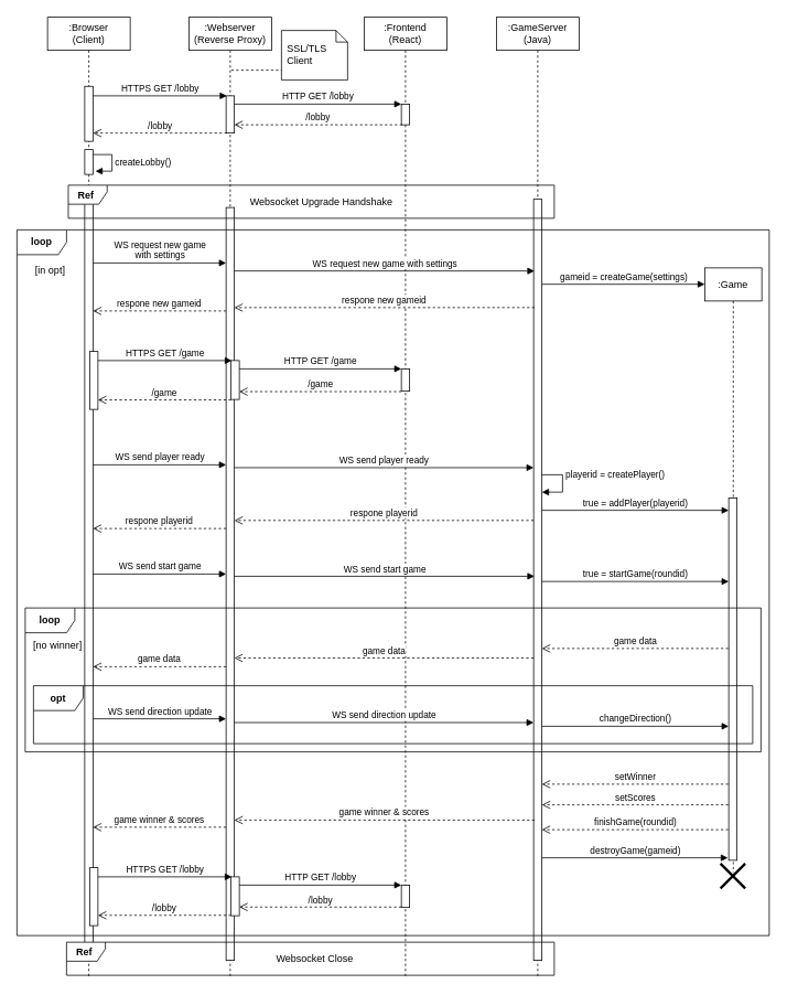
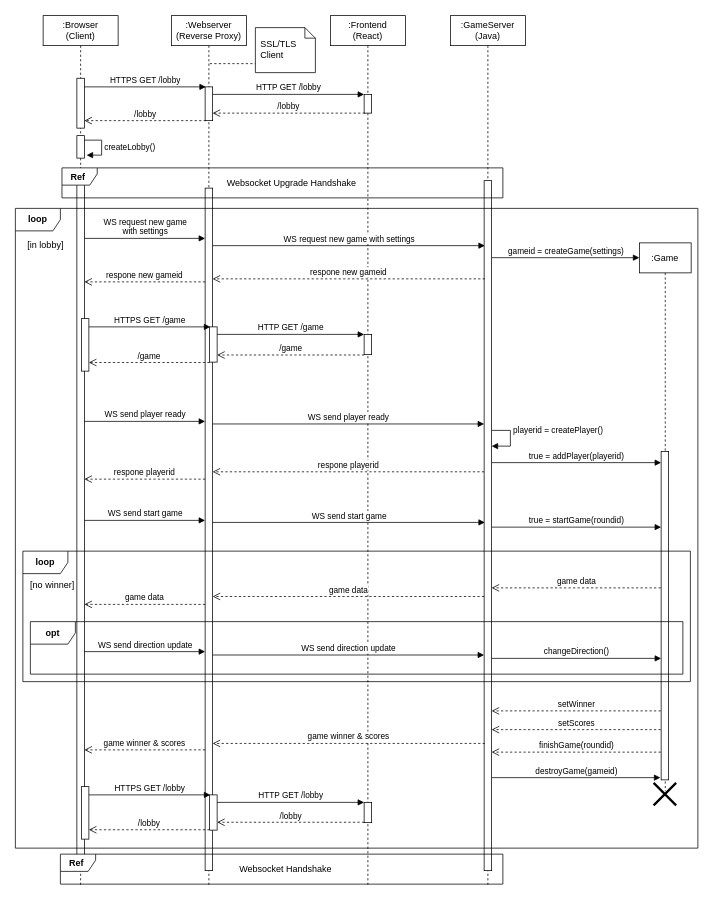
  <mxCell id="0" />
  <mxCell id="1" parent="0" />
  <mxCell id="2" value=":Webserver (Reverse Proxy)" style="shape=umlLifeline;perimeter=lifelinePerimeter;whiteSpace=wrap;html=1;container=1;collapsible=0;recursiveResize=0;outlineConnect=0;" parent="1" vertex="1"><mxGeometry x="228" width="100" height="1160" as="geometry" y="20" /></mxCell>
  <mxCell id="3" value="" style="html=1;points=[];perimeter=orthogonalPerimeter;" vertex="1" parent="2"><mxGeometry x="45" y="95" width="10" height="45" as="geometry" /></mxCell>
  <mxCell id="4" value="" style="html=1;points=[];perimeter=orthogonalPerimeter;" vertex="1" parent="1"><mxGeometry x="273" y="250" width="10" height="910" as="geometry" /></mxCell>
  <mxCell id="5" value=":Browser&lt;br&gt;(Client)" style="shape=umlLifeline;perimeter=lifelinePerimeter;whiteSpace=wrap;html=1;container=1;collapsible=0;recursiveResize=0;outlineConnect=0;" parent="1" vertex="1"><mxGeometry x="57" width="100" height="1160" as="geometry" y="20" /></mxCell>
  <mxCell id="6" value="" style="html=1;points=[];perimeter=orthogonalPerimeter;" vertex="1" parent="5"><mxGeometry x="45" y="204" width="10" height="936" as="geometry" /></mxCell>
  <mxCell id="7" value="" style="html=1;points=[];perimeter=orthogonalPerimeter;" vertex="1" parent="5"><mxGeometry x="45" y="83.5" width="10" height="66.5" as="geometry" /></mxCell>
  <mxCell id="8" value="" style="html=1;points=[];perimeter=orthogonalPerimeter;" vertex="1" parent="5"><mxGeometry x="45" y="160" width="10" height="30" as="geometry" /></mxCell>
  <mxCell id="9" value=":GameServer (Java)" style="shape=umlLifeline;perimeter=lifelinePerimeter;whiteSpace=wrap;html=1;container=1;collapsible=0;recursiveResize=0;outlineConnect=0;" parent="1" vertex="1"><mxGeometry x="600" width="100" height="1160" as="geometry" y="20" /></mxCell>
  <mxCell id="10" value="" style="html=1;points=[];perimeter=orthogonalPerimeter;" vertex="1" parent="9"><mxGeometry x="45" y="220" width="10" height="920" as="geometry" /></mxCell>
  <mxCell id="11" value="&lt;b&gt;loop&lt;/b&gt;" style="shape=umlFrame;whiteSpace=wrap;html=1;" vertex="1" parent="1"><mxGeometry x="20" y="277" width="910" height="853" as="geometry" /></mxCell>
  <mxCell id="12" value=":Frontend&lt;br&gt;(React)" style="shape=umlLifeline;perimeter=lifelinePerimeter;whiteSpace=wrap;html=1;container=1;collapsible=0;recursiveResize=0;outlineConnect=0;" parent="1" vertex="1"><mxGeometry x="440" width="100" height="1160" as="geometry" y="20" /></mxCell>
  <mxCell id="13" value="" style="html=1;points=[];perimeter=orthogonalPerimeter;" vertex="1" parent="12"><mxGeometry x="45" y="105" width="10" height="25" as="geometry" /></mxCell>
  <mxCell id="14" value="" style="html=1;points=[];perimeter=orthogonalPerimeter;" vertex="1" parent="12"><mxGeometry x="45" y="1049" width="10" height="27" as="geometry" /></mxCell>
  <mxCell id="15" value="" style="html=1;points=[];perimeter=orthogonalPerimeter;" vertex="1" parent="12"><mxGeometry x="45" y="425" width="10" height="27" as="geometry" /></mxCell>
  <mxCell id="16" value=":Game" style="shape=umlLifeline;perimeter=lifelinePerimeter;whiteSpace=wrap;html=1;container=1;collapsible=0;recursiveResize=0;outlineConnect=0;" parent="1" vertex="1"><mxGeometry x="852" y="323" width="69.04" height="731" as="geometry" /></mxCell>
  <mxCell id="17" value="" style="html=1;points=[];perimeter=orthogonalPerimeter;" vertex="1" parent="16"><mxGeometry x="29" y="278" width="10" height="438" as="geometry" /></mxCell>
  <mxCell id="18" value="&lt;b&gt;loop&lt;/b&gt;" style="shape=umlFrame;whiteSpace=wrap;html=1;" vertex="1" parent="1"><mxGeometry x="30" y="734" width="890" height="174" as="geometry" /></mxCell>
  <mxCell id="19" value="/lobby" style="html=1;verticalAlign=bottom;endArrow=open;dashed=1;endSize=8;exitX=0.1;exitY=1;exitDx=0;exitDy=0;exitPerimeter=0;" edge="1" parent="1" source="13" target="3"><mxGeometry relative="1" as="geometry"><mxPoint x="458" y="332" as="targetPoint" /><mxPoint x="581.25" y="253" as="sourcePoint" /></mxGeometry></mxCell>
  <mxCell id="20" value="HTTP GET /lobby" style="html=1;verticalAlign=bottom;endArrow=block;entryX=0;entryY=0;" edge="1" parent="1" source="3" target="13"><mxGeometry relative="1" as="geometry"><mxPoint x="418" y="322" as="sourcePoint" /></mxGeometry></mxCell>
  <mxCell id="21" value="" style="html=1;verticalAlign=bottom;endArrow=none;dashed=1;endSize=8;exitX=-0.022;exitY=0.8;exitDx=0;exitDy=0;exitPerimeter=0;endFill=0;" edge="1" parent="1"><mxGeometry relative="1" as="geometry"><mxPoint x="348.24" y="84" as="sourcePoint" /><mxPoint x="277.5" y="84" as="targetPoint" /></mxGeometry></mxCell>
  <mxCell id="22" value="respone new gameid" style="html=1;verticalAlign=bottom;endArrow=open;dashed=1;endSize=8;exitX=0.1;exitY=0.143;exitDx=0;exitDy=0;exitPerimeter=0;" edge="1" parent="1"><mxGeometry relative="1" as="geometry"><mxPoint x="283" y="370.991" as="targetPoint" /><mxPoint x="646" y="370.991" as="sourcePoint" /></mxGeometry></mxCell>
  <mxCell id="23" value="WS request new game with settings" style="html=1;verticalAlign=bottom;endArrow=block;entryX=0.1;entryY=0.1;entryDx=0;entryDy=0;entryPerimeter=0;" edge="1" parent="1"><mxGeometry relative="1" as="geometry"><mxPoint x="283" y="326.7" as="sourcePoint" /><mxPoint x="646" y="326.7" as="targetPoint" /></mxGeometry></mxCell>
  <mxCell id="24" value="WS request new game &lt;br&gt;with settings" style="html=1;verticalAlign=bottom;startArrow=none;endArrow=block;startSize=8;startFill=0;" edge="1" parent="1"><mxGeometry relative="1" as="geometry"><mxPoint x="112" y="317" as="sourcePoint" /><mxPoint x="273" y="317" as="targetPoint" /></mxGeometry></mxCell>
  <mxCell id="25" value="respone new gameid" style="html=1;verticalAlign=bottom;endArrow=open;dashed=1;endSize=8;" edge="1" parent="1" source="4"><mxGeometry relative="1" as="geometry"><mxPoint x="112" y="375" as="targetPoint" /><mxPoint x="343" y="375" as="sourcePoint" /></mxGeometry></mxCell>
  <mxCell id="26" value="HTTPS GET /lobby" style="html=1;verticalAlign=bottom;startArrow=none;endArrow=block;startSize=8;startFill=0;entryX=0.1;entryY=0;entryDx=0;entryDy=0;entryPerimeter=0;" edge="1" parent="1" target="3" source="7"><mxGeometry relative="1" as="geometry"><mxPoint x="106.5" y="214" as="sourcePoint" /><mxPoint x="238" y="312" as="targetPoint" /></mxGeometry></mxCell>
  <mxCell id="27" value="/lobby" style="html=1;verticalAlign=bottom;endArrow=open;dashed=1;endSize=8;exitX=0.1;exitY=1;exitDx=0;exitDy=0;exitPerimeter=0;" edge="1" parent="1" source="3" target="7"><mxGeometry relative="1" as="geometry"><mxPoint x="106.5" y="261.5" as="targetPoint" /><mxPoint x="341.25" y="261.5" as="sourcePoint" /></mxGeometry></mxCell>
  <mxCell id="28" value="gameid = createGame(settings)" style="html=1;verticalAlign=bottom;endArrow=block;entryX=0;entryY=0.027;entryDx=0;entryDy=0;entryPerimeter=0;" edge="1" parent="1" target="16" source="10"><mxGeometry relative="1" as="geometry"><mxPoint x="641" y="344.5" as="sourcePoint" /><mxPoint x="836" y="344" as="targetPoint" /></mxGeometry></mxCell>
  <mxCell id="29" value="respone playerid" style="html=1;verticalAlign=bottom;endArrow=open;dashed=1;endSize=8;exitX=0;exitY=0.422;exitDx=0;exitDy=0;exitPerimeter=0;" edge="1" parent="1" source="10" target="4"><mxGeometry relative="1" as="geometry"><mxPoint x="353" y="626.5" as="targetPoint" /><mxPoint x="783" y="626.5" as="sourcePoint" /></mxGeometry></mxCell>
  <mxCell id="30" value="WS send player ready" style="html=1;verticalAlign=bottom;endArrow=block;entryX=0;entryY=0.343;entryDx=0;entryDy=0;entryPerimeter=0;" edge="1" parent="1"><mxGeometry relative="1" as="geometry"><mxPoint x="283" y="564.449" as="sourcePoint" /><mxPoint x="645" y="564.449" as="targetPoint" /></mxGeometry></mxCell>
  <mxCell id="31" value="WS send player ready" style="html=1;verticalAlign=bottom;startArrow=none;endArrow=block;startSize=8;startFill=0;" edge="1" parent="1" target="4"><mxGeometry relative="1" as="geometry"><mxPoint x="112" y="561" as="sourcePoint" /><mxPoint x="344" y="561" as="targetPoint" /></mxGeometry></mxCell>
  <mxCell id="32" value="respone playerid" style="html=1;verticalAlign=bottom;endArrow=open;dashed=1;endSize=8;" edge="1" parent="1" source="4"><mxGeometry relative="1" as="geometry"><mxPoint x="112" y="638" as="targetPoint" /><mxPoint x="343" y="638" as="sourcePoint" /></mxGeometry></mxCell>
  <mxCell id="33" value="true = addPlayer(playerid)" style="html=1;verticalAlign=bottom;endArrow=block;" edge="1" parent="1"><mxGeometry relative="1" as="geometry"><mxPoint x="655" y="616" as="sourcePoint" /><mxPoint x="881" y="616" as="targetPoint" /></mxGeometry></mxCell>
  <mxCell id="34" value="game data" style="html=1;verticalAlign=bottom;endArrow=open;dashed=1;endSize=8;" edge="1" parent="1"><mxGeometry relative="1" as="geometry"><mxPoint x="283" y="794.5" as="targetPoint" /><mxPoint x="645" y="794.5" as="sourcePoint" /></mxGeometry></mxCell>
  <mxCell id="35" value="WS send start game" style="html=1;verticalAlign=bottom;endArrow=block;entryX=0.1;entryY=0.491;entryDx=0;entryDy=0;entryPerimeter=0;" edge="1" parent="1"><mxGeometry relative="1" as="geometry"><mxPoint x="283" y="695.72" as="sourcePoint" /><mxPoint x="646" y="695.72" as="targetPoint" /></mxGeometry></mxCell>
  <mxCell id="36" value="WS send start game" style="html=1;verticalAlign=bottom;startArrow=none;endArrow=block;startSize=8;startFill=0;" edge="1" parent="1" target="4"><mxGeometry relative="1" as="geometry"><mxPoint x="112" y="693" as="sourcePoint" /><mxPoint x="343" y="693" as="targetPoint" /></mxGeometry></mxCell>
  <mxCell id="37" value="game data" style="html=1;verticalAlign=bottom;endArrow=open;dashed=1;endSize=8;" edge="1" parent="1" source="4"><mxGeometry relative="1" as="geometry"><mxPoint x="112" y="805" as="targetPoint" /><mxPoint x="343" y="805" as="sourcePoint" /></mxGeometry></mxCell>
  <mxCell id="38" value="true = startGame(roundid)" style="html=1;verticalAlign=bottom;endArrow=block;" edge="1" parent="1" source="10"><mxGeometry relative="1" as="geometry"><mxPoint x="641" y="702" as="sourcePoint" /><mxPoint x="881" y="702" as="targetPoint" /></mxGeometry></mxCell>
  <mxCell id="39" value="game data" style="html=1;verticalAlign=bottom;endArrow=open;dashed=1;endSize=8;" edge="1" parent="1" target="10"><mxGeometry relative="1" as="geometry"><mxPoint x="641" y="783" as="targetPoint" /><mxPoint x="880.5" y="783" as="sourcePoint" /></mxGeometry></mxCell>
  <mxCell id="40" value="&lt;b&gt;opt&lt;/b&gt;" style="shape=umlFrame;whiteSpace=wrap;html=1;" vertex="1" parent="1"><mxGeometry x="40" y="828" width="870" height="70" as="geometry" /></mxCell>
  <mxCell id="41" value="WS send direction update" style="html=1;verticalAlign=bottom;endArrow=block;" edge="1" parent="1"><mxGeometry relative="1" as="geometry"><mxPoint x="283" y="872.5" as="sourcePoint" /><mxPoint x="645" y="872.5" as="targetPoint" /></mxGeometry></mxCell>
  <mxCell id="42" value="WS send direction update" style="html=1;verticalAlign=bottom;startArrow=none;endArrow=block;startSize=8;startFill=0;" edge="1" parent="1" target="4"><mxGeometry relative="1" as="geometry"><mxPoint x="112" y="868" as="sourcePoint" /><mxPoint x="343" y="868" as="targetPoint" /></mxGeometry></mxCell>
  <mxCell id="43" value="changeDirection()" style="html=1;verticalAlign=bottom;endArrow=block;" edge="1" parent="1" source="10"><mxGeometry relative="1" as="geometry"><mxPoint x="641" y="877" as="sourcePoint" /><mxPoint x="881" y="877" as="targetPoint" /></mxGeometry></mxCell>
  <mxCell id="44" value="[no winner]" style="text;html=1;align=center;verticalAlign=middle;resizable=0;points=[];autosize=1;fillColor=none;" vertex="1" parent="1"><mxGeometry x="34" y="769.5" width="70" height="20" as="geometry" /></mxCell>
  <mxCell id="45" value="game winner &amp;amp; scores" style="html=1;verticalAlign=bottom;endArrow=open;dashed=1;endSize=8;exitX=0.1;exitY=0.803;exitDx=0;exitDy=0;exitPerimeter=0;" edge="1" parent="1"><mxGeometry relative="1" as="geometry"><mxPoint x="283" y="990.411" as="targetPoint" /><mxPoint x="646" y="990.411" as="sourcePoint" /></mxGeometry></mxCell>
  <mxCell id="46" value="game winner &amp;amp; scores" style="html=1;verticalAlign=bottom;endArrow=open;dashed=1;endSize=8;" edge="1" parent="1" source="4"><mxGeometry relative="1" as="geometry"><mxPoint x="112" y="999" as="targetPoint" /><mxPoint x="343" y="999" as="sourcePoint" /></mxGeometry></mxCell>
  <mxCell id="47" value="setWinner" style="html=1;verticalAlign=bottom;endArrow=open;dashed=1;endSize=8;" edge="1" parent="1" target="10"><mxGeometry relative="1" as="geometry"><mxPoint x="641" y="947" as="targetPoint" /><mxPoint x="880.5" y="947" as="sourcePoint" /></mxGeometry></mxCell>
  <mxCell id="48" value="setScores" style="html=1;verticalAlign=bottom;endArrow=open;dashed=1;endSize=8;" edge="1" parent="1" target="10"><mxGeometry relative="1" as="geometry"><mxPoint x="641" y="972" as="targetPoint" /><mxPoint x="880.5" y="972" as="sourcePoint" /></mxGeometry></mxCell>
  <mxCell id="49" value="finishGame(roundid)" style="html=1;verticalAlign=bottom;endArrow=open;dashed=1;endSize=8;" edge="1" parent="1" target="10"><mxGeometry relative="1" as="geometry"><mxPoint x="641" y="1002" as="targetPoint" /><mxPoint x="880.5" y="1002" as="sourcePoint" /></mxGeometry></mxCell>
  <mxCell id="50" value="" style="group" vertex="1" connectable="0" parent="1"><mxGeometry x="82.13" y="223" width="587.87" height="40" as="geometry" /></mxCell>
  <mxCell id="51" value="&lt;span style=&quot;text-align: left&quot;&gt;Websocket Upgrade Handshake&lt;/span&gt;" style="text;html=1;strokeColor=none;fillColor=none;align=center;verticalAlign=middle;whiteSpace=wrap;rounded=0;" vertex="1" parent="50"><mxGeometry x="203.268" y="11" width="206.549" height="20" as="geometry" /></mxCell>
  <mxCell id="52" value="&lt;b&gt;Ref&lt;/b&gt;&amp;nbsp;" style="shape=umlFrame;whiteSpace=wrap;html=1;width=47;height=23;align=left;spacingLeft=10;fillColor=#FFFFFF;" vertex="1" parent="50"><mxGeometry width="587.87" height="40" as="geometry" /></mxCell>
  <mxCell id="53" value="playerid = createPlayer()" style="edgeStyle=orthogonalEdgeStyle;html=1;align=left;spacingLeft=2;endArrow=block;rounded=0;" edge="1" parent="1"><mxGeometry x="-0.296" relative="1" as="geometry"><mxPoint x="655" y="573" as="sourcePoint" /><Array as="points"><mxPoint x="680" y="573" /><mxPoint x="680" y="594" /></Array><mxPoint x="655" y="594" as="targetPoint" /><mxPoint as="offset" /></mxGeometry></mxCell>
  <mxCell id="54" value="destroyGame(gameid)" style="html=1;verticalAlign=bottom;endArrow=block;" edge="1" parent="1" source="10"><mxGeometry relative="1" as="geometry"><mxPoint x="640" y="1036" as="sourcePoint" /><mxPoint x="880" y="1036" as="targetPoint" /></mxGeometry></mxCell>
  <mxCell id="55" value="" style="html=1;points=[];perimeter=orthogonalPerimeter;" vertex="1" parent="1"><mxGeometry x="279" y="1059" width="10" height="47" as="geometry" /></mxCell>
  <mxCell id="56" value="/lobby" style="html=1;verticalAlign=bottom;endArrow=open;dashed=1;endSize=8;" edge="1" parent="1"><mxGeometry relative="1" as="geometry"><mxPoint x="289" y="1095.5" as="targetPoint" /><mxPoint x="485" y="1095.5" as="sourcePoint" /></mxGeometry></mxCell>
  <mxCell id="57" value="HTTP GET /lobby" style="html=1;verticalAlign=bottom;endArrow=block;entryX=0;entryY=0;" edge="1" parent="1" source="55" target="14"><mxGeometry relative="1" as="geometry"><mxPoint x="424" y="1166" as="sourcePoint" /></mxGeometry></mxCell>
  <mxCell id="58" value="" style="html=1;points=[];perimeter=orthogonalPerimeter;" vertex="1" parent="1"><mxGeometry x="108" y="1048" width="10" height="70" as="geometry" /></mxCell>
  <mxCell id="59" value="HTTPS GET /lobby" style="html=1;verticalAlign=bottom;startArrow=none;endArrow=block;startSize=8;startFill=0;entryX=0.1;entryY=0;entryDx=0;entryDy=0;entryPerimeter=0;" edge="1" parent="1" source="58" target="55"><mxGeometry relative="1" as="geometry"><mxPoint x="112.5" y="1058" as="sourcePoint" /><mxPoint x="244" y="1156" as="targetPoint" /></mxGeometry></mxCell>
  <mxCell id="60" value="/lobby" style="html=1;verticalAlign=bottom;endArrow=open;dashed=1;endSize=8;" edge="1" parent="1"><mxGeometry relative="1" as="geometry"><mxPoint x="118" y="1105.5" as="targetPoint" /><mxPoint x="279" y="1105.5" as="sourcePoint" /></mxGeometry></mxCell>
  <mxCell id="61" value="" style="html=1;points=[];perimeter=orthogonalPerimeter;" vertex="1" parent="1"><mxGeometry x="279" y="435" width="10" height="47" as="geometry" /></mxCell>
  <mxCell id="62" value="/game" style="html=1;verticalAlign=bottom;endArrow=open;dashed=1;endSize=8;" edge="1" parent="1"><mxGeometry relative="1" as="geometry"><mxPoint x="289" y="472.5" as="targetPoint" /><mxPoint x="485" y="472.5" as="sourcePoint" /></mxGeometry></mxCell>
  <mxCell id="63" value="HTTP GET /game" style="html=1;verticalAlign=bottom;endArrow=block;entryX=0;entryY=0;" edge="1" parent="1" source="61" target="15"><mxGeometry relative="1" as="geometry"><mxPoint x="424" y="542" as="sourcePoint" /></mxGeometry></mxCell>
  <mxCell id="64" value="" style="html=1;points=[];perimeter=orthogonalPerimeter;" vertex="1" parent="1"><mxGeometry x="108" y="424" width="10" height="70" as="geometry" /></mxCell>
  <mxCell id="65" value="HTTPS GET /game" style="html=1;verticalAlign=bottom;startArrow=none;endArrow=block;startSize=8;startFill=0;entryX=0.1;entryY=0;entryDx=0;entryDy=0;entryPerimeter=0;" edge="1" parent="1" source="64" target="61"><mxGeometry relative="1" as="geometry"><mxPoint x="112.5" y="434" as="sourcePoint" /><mxPoint x="244" y="532" as="targetPoint" /></mxGeometry></mxCell>
  <mxCell id="66" value="/game" style="html=1;verticalAlign=bottom;endArrow=open;dashed=1;endSize=8;" edge="1" parent="1"><mxGeometry relative="1" as="geometry"><mxPoint x="118" y="482.5" as="targetPoint" /><mxPoint x="279" y="482.5" as="sourcePoint" /></mxGeometry></mxCell>
- <mxCell id="67" value="[in opt]" style="text;html=1;align=center;verticalAlign=middle;resizable=0;points=[];autosize=1;fillColor=#ffffff;" vertex="1" parent="1"><mxGeometry x="31" y="317" width="58" height="18" as="geometry" /></mxCell>
+ <mxCell id="67" value="[in lobby]" style="text;html=1;align=center;verticalAlign=middle;resizable=0;points=[];autosize=1;fillColor=#ffffff;" vertex="1" parent="1"><mxGeometry x="31" y="317" width="58" height="18" as="geometry" /></mxCell>
  <mxCell id="68" value="createLobby()" style="edgeStyle=orthogonalEdgeStyle;html=1;align=left;spacingLeft=2;endArrow=block;rounded=0;entryX=1;entryY=0;" edge="1" parent="1"><mxGeometry relative="1" as="geometry"><mxPoint x="112" y="186" as="sourcePoint" /><Array as="points"><mxPoint x="135" y="186" /><mxPoint x="135" y="206" /></Array><mxPoint x="115" y="206" as="targetPoint" /></mxGeometry></mxCell>
  <mxCell id="69" value="&lt;br&gt;SSL/TLS Client" style="shape=note;whiteSpace=wrap;html=1;size=14;verticalAlign=top;align=left;spacingTop=-6;spacingLeft=5;" vertex="1" parent="1"><mxGeometry x="340" y="36" width="80" height="60" as="geometry" /></mxCell>
  <mxCell id="70" value="&lt;b&gt;Ref&lt;/b&gt;&amp;nbsp;" style="shape=umlFrame;whiteSpace=wrap;html=1;width=47;height=23;align=left;spacingLeft=10;fillColor=#FFFFFF;" vertex="1" parent="1"><mxGeometry x="80" y="1138" width="590" height="40" as="geometry" /></mxCell>
- <mxCell id="71" value="&lt;span style=&quot;text-align: left&quot;&gt;Websocket Close&lt;/span&gt;" style="text;html=1;strokeColor=none;fillColor=none;align=center;verticalAlign=middle;whiteSpace=wrap;rounded=0;" vertex="1" parent="1"><mxGeometry x="250.722" y="1148" width="258.549" height="20" as="geometry" /></mxCell>
+ <mxCell id="71" value="&lt;span style=&quot;text-align: left&quot;&gt;Websocket Handshake&lt;/span&gt;" style="text;html=1;strokeColor=none;fillColor=none;align=center;verticalAlign=middle;whiteSpace=wrap;rounded=0;" vertex="1" parent="1"><mxGeometry x="250.722" y="1148" width="258.549" height="20" as="geometry" /></mxCell>
  <mxCell id="72" value="" style="shape=umlDestroy;whiteSpace=wrap;html=1;strokeWidth=3;fillColor=#ffffff;" vertex="1" parent="1"><mxGeometry x="871" y="1043" width="30" height="30" as="geometry" /></mxCell>
